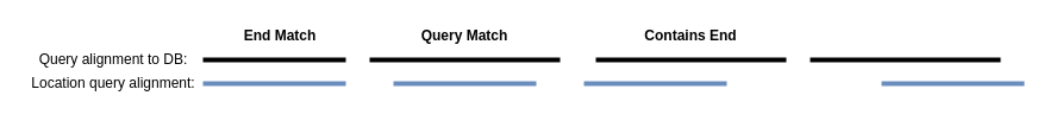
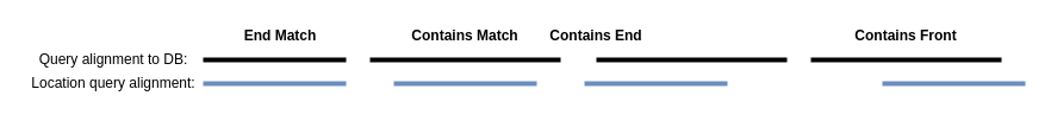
  <mxCell id="0" />
  <mxCell id="1" parent="0" />
  <mxCell id="2" value="" style="endArrow=none;html=1;strokeWidth=4;" edge="1" parent="1"><mxGeometry width="50" height="50" relative="1" as="geometry"><mxPoint x="310" y="50" as="sourcePoint" /><mxPoint x="470" y="50" as="targetPoint" /></mxGeometry></mxCell>
  <mxCell id="3" value="" style="endArrow=none;html=1;fillColor=#dae8fc;strokeColor=#6c8ebf;strokeWidth=4;" edge="1" parent="1"><mxGeometry width="50" height="50" relative="1" as="geometry"><mxPoint x="330" y="70" as="sourcePoint" /><mxPoint x="450" y="70" as="targetPoint" /><Array as="points"><mxPoint x="360" y="70" /></Array></mxGeometry></mxCell>
  <mxCell id="4" value="" style="endArrow=none;html=1;strokeWidth=4;" edge="1" parent="1"><mxGeometry width="50" height="50" relative="1" as="geometry"><mxPoint x="170" y="50" as="sourcePoint" /><mxPoint x="290" y="50" as="targetPoint" /></mxGeometry></mxCell>
  <mxCell id="5" value="" style="endArrow=none;html=1;fillColor=#dae8fc;strokeColor=#6c8ebf;strokeWidth=4;" edge="1" parent="1"><mxGeometry width="50" height="50" relative="1" as="geometry"><mxPoint x="170" y="70" as="sourcePoint" /><mxPoint x="290" y="70" as="targetPoint" /></mxGeometry></mxCell>
  <mxCell id="6" value="" style="endArrow=none;html=1;strokeWidth=4;" edge="1" parent="1"><mxGeometry width="50" height="50" relative="1" as="geometry"><mxPoint x="680" y="50" as="sourcePoint" /><mxPoint x="840" y="50" as="targetPoint" /></mxGeometry></mxCell>
  <mxCell id="7" value="" style="endArrow=none;html=1;fillColor=#dae8fc;strokeColor=#6c8ebf;strokeWidth=4;" edge="1" parent="1"><mxGeometry width="50" height="50" relative="1" as="geometry"><mxPoint x="740" y="70" as="sourcePoint" /><mxPoint x="860" y="70" as="targetPoint" /><Array as="points"><mxPoint x="770" y="70" /></Array></mxGeometry></mxCell>
  <mxCell id="8" value="" style="endArrow=none;html=1;strokeWidth=4;" edge="1" parent="1"><mxGeometry width="50" height="50" relative="1" as="geometry"><mxPoint x="500" y="50" as="sourcePoint" /><mxPoint x="660" y="50" as="targetPoint" /></mxGeometry></mxCell>
  <mxCell id="9" value="" style="endArrow=none;html=1;fillColor=#dae8fc;strokeColor=#6c8ebf;strokeWidth=4;" edge="1" parent="1"><mxGeometry width="50" height="50" relative="1" as="geometry"><mxPoint x="490" y="70" as="sourcePoint" /><mxPoint x="610" y="70" as="targetPoint" /><Array as="points"><mxPoint x="520" y="70" /></Array></mxGeometry></mxCell>
  <mxCell id="10" value="Location query alignment:" style="text;html=1;strokeColor=none;fillColor=none;align=center;verticalAlign=middle;whiteSpace=wrap;rounded=0;" vertex="1" parent="1"><mxGeometry x="20" y="60" width="150" height="20" as="geometry" /></mxCell>
  <mxCell id="11" value="Query alignment to DB:" style="text;html=1;strokeColor=none;fillColor=none;align=center;verticalAlign=middle;whiteSpace=wrap;rounded=0;" vertex="1" parent="1"><mxGeometry x="30" y="40" width="130" height="20" as="geometry" /></mxCell>
  <mxCell id="12" value="End Match" style="text;html=1;strokeColor=none;fillColor=none;align=center;verticalAlign=middle;whiteSpace=wrap;rounded=0;fontStyle=1" vertex="1" parent="1"><mxGeometry x="190" y="20" width="90" height="20" as="geometry" /></mxCell>
- <mxCell id="13" value="Query Match" style="text;html=1;strokeColor=none;fillColor=none;align=center;verticalAlign=middle;whiteSpace=wrap;rounded=0;fontStyle=1" vertex="1" parent="1"><mxGeometry x="340" y="20" width="100" height="20" as="geometry" /></mxCell>
- <mxCell id="14" value="Contains End" style="text;html=1;strokeColor=none;fillColor=none;align=center;verticalAlign=middle;whiteSpace=wrap;rounded=0;fontStyle=1" vertex="1" parent="1"><mxGeometry x="530" y="20" width="100" height="20" as="geometry" /></mxCell>
+ <mxCell id="13" value="Contains Match" style="text;html=1;strokeColor=none;fillColor=none;align=center;verticalAlign=middle;whiteSpace=wrap;rounded=0;fontStyle=1" vertex="1" parent="1"><mxGeometry x="340" y="20" width="100" height="20" as="geometry" /></mxCell>
+ <mxCell id="14" value="Contains End" style="text;html=1;strokeColor=none;fillColor=none;align=center;verticalAlign=middle;whiteSpace=wrap;rounded=0;fontStyle=1" vertex="1" parent="1"><mxGeometry x="450" y="20" width="100" height="20" as="geometry" /></mxCell>
+ <mxCell id="15" value="Contains Front" style="text;html=1;strokeColor=none;fillColor=none;align=center;verticalAlign=middle;whiteSpace=wrap;rounded=0;fontStyle=1" vertex="1" parent="1"><mxGeometry x="710" y="20" width="100" height="20" as="geometry" /></mxCell>
